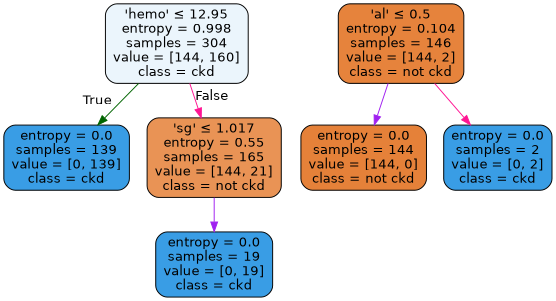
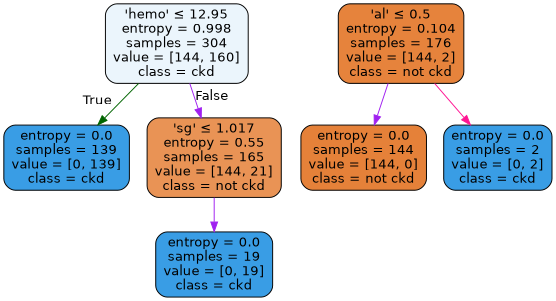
  digraph {
    node [color=black fillcolor="#399de5ff" fontname=helvetica shape=box style="filled, rounded"]
    edge [color=deeppink fontname=helvetica]
    n1 [fillcolor="#399de519" label=<'hemo' &le; 12.95<br/>entropy = 0.998<br/>samples = 304<br/>value = [144, 160]<br/>class = ckd>]
    n2 [label=<entropy = 0.0<br/>samples = 139<br/>value = [0, 139]<br/>class = ckd>]
    n3 [fillcolor="#e58139da" label=<'sg' &le; 1.017<br/>entropy = 0.55<br/>samples = 165<br/>value = [144, 21]<br/>class = not ckd>]
    n4 [label=<entropy = 0.0<br/>samples = 19<br/>value = [0, 19]<br/>class = ckd>]
-   n5 [fillcolor="#e58139fb" label=<'al' &le; 0.5<br/>entropy = 0.104<br/>samples = 146<br/>value = [144, 2]<br/>class = not ckd>]
+   n5 [fillcolor="#e58139fb" label=<'al' &le; 0.5<br/>entropy = 0.104<br/>samples = 176<br/>value = [144, 2]<br/>class = not ckd>]
    n6 [fillcolor="#e58139ff" label=<entropy = 0.0<br/>samples = 144<br/>value = [144, 0]<br/>class = not ckd>]
    n7 [label=<entropy = 0.0<br/>samples = 2<br/>value = [0, 2]<br/>class = ckd>]
    n1 -> n2 [color=darkgreen headlabel=True labelangle=45 labeldistance=2.5]
-   n1 -> n3 [headlabel=False labelangle=-45 labeldistance=2.5]
+   n1 -> n3 [color=purple headlabel=False labelangle=-45 labeldistance=2.5]
    n3 -> n4 [color=purple]
    n5 -> n6 [color=purple]
    n5 -> n7
  }
